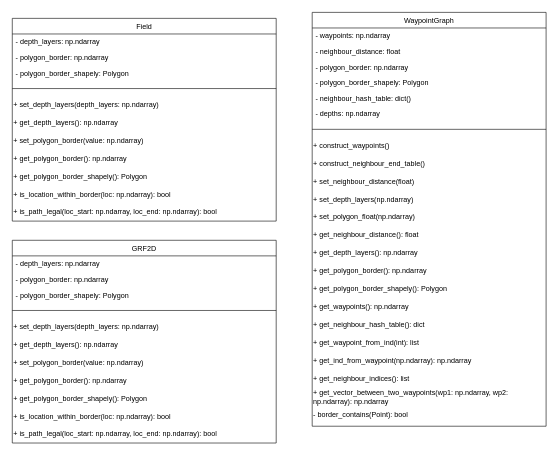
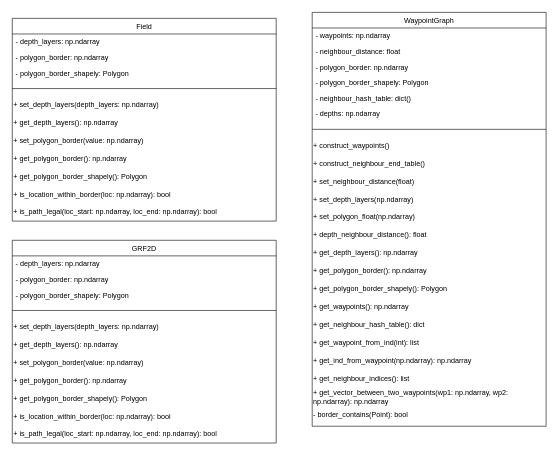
  <mxCell id="0" />
  <mxCell id="1" parent="0" />
  <mxCell id="2" value="WaypointGraph" style="swimlane;fontStyle=0;align=center;verticalAlign=top;childLayout=stackLayout;horizontal=1;startSize=26;horizontalStack=0;resizeParent=1;resizeLast=0;collapsible=1;marginBottom=0;rounded=0;shadow=0;strokeWidth=1;" parent="1" vertex="1"><mxGeometry x="520" y="20" width="390" height="690" as="geometry"><mxRectangle x="130" y="380" width="160" height="26" as="alternateBounds" /></mxGeometry></mxCell>
  <mxCell id="3" value="- waypoints: np.ndarray" style="text;align=left;verticalAlign=top;spacingLeft=4;spacingRight=4;overflow=hidden;rotatable=0;points=[[0,0.5],[1,0.5]];portConstraint=eastwest;rounded=0;shadow=0;html=0;" parent="2" vertex="1"><mxGeometry y="26" width="390" height="26" as="geometry" /></mxCell>
  <mxCell id="4" value="- neighbour_distance: float" style="text;align=left;verticalAlign=top;spacingLeft=4;spacingRight=4;overflow=hidden;rotatable=0;points=[[0,0.5],[1,0.5]];portConstraint=eastwest;rounded=0;shadow=0;html=0;" parent="2" vertex="1"><mxGeometry y="52" width="390" height="26" as="geometry" /></mxCell>
  <mxCell id="5" value="- polygon_border: np.ndarray" style="text;align=left;verticalAlign=top;spacingLeft=4;spacingRight=4;overflow=hidden;rotatable=0;points=[[0,0.5],[1,0.5]];portConstraint=eastwest;rounded=0;shadow=0;html=0;" parent="2" vertex="1"><mxGeometry y="78" width="390" height="26" as="geometry" /></mxCell>
  <mxCell id="6" value="- polygon_border_shapely: Polygon" style="text;align=left;verticalAlign=top;spacingLeft=4;spacingRight=4;overflow=hidden;rotatable=0;points=[[0,0.5],[1,0.5]];portConstraint=eastwest;rounded=0;shadow=0;html=0;" parent="2" vertex="1"><mxGeometry y="104" width="390" height="26" as="geometry" /></mxCell>
  <mxCell id="7" value="- neighbour_hash_table: dict()" style="text;align=left;verticalAlign=top;spacingLeft=4;spacingRight=4;overflow=hidden;rotatable=0;points=[[0,0.5],[1,0.5]];portConstraint=eastwest;rounded=0;shadow=0;html=0;" parent="2" vertex="1"><mxGeometry y="130" width="390" height="26" as="geometry" /></mxCell>
  <mxCell id="8" value="- depths: np.ndarray" style="text;align=left;verticalAlign=top;spacingLeft=4;spacingRight=4;overflow=hidden;rotatable=0;points=[[0,0.5],[1,0.5]];portConstraint=eastwest;rounded=0;shadow=0;html=0;" parent="2" vertex="1"><mxGeometry y="156" width="390" height="26" as="geometry" /></mxCell>
  <mxCell id="9" value="" style="line;html=1;strokeWidth=1;align=left;verticalAlign=middle;spacingTop=-1;spacingLeft=3;spacingRight=3;rotatable=0;labelPosition=right;points=[];portConstraint=eastwest;" parent="2" vertex="1"><mxGeometry y="182" width="390" height="26" as="geometry" /></mxCell>
  <mxCell id="10" value="+ construct_waypoints()" style="text;html=1;strokeColor=none;fillColor=none;align=left;verticalAlign=middle;whiteSpace=wrap;rounded=0;" parent="2" vertex="1"><mxGeometry y="208" width="390" height="30" as="geometry" /></mxCell>
  <mxCell id="11" value="+ construct_neighbour_end_table()" style="text;html=1;strokeColor=none;fillColor=none;align=left;verticalAlign=middle;whiteSpace=wrap;rounded=0;" parent="2" vertex="1"><mxGeometry y="238" width="390" height="30" as="geometry" /></mxCell>
  <mxCell id="12" value="+ set_neighbour_distance(float)" style="text;html=1;strokeColor=none;fillColor=none;align=left;verticalAlign=middle;whiteSpace=wrap;rounded=0;" parent="2" vertex="1"><mxGeometry y="268" width="390" height="30" as="geometry" /></mxCell>
  <mxCell id="13" value="+ set_depth_layers(np.ndarray)" style="text;html=1;strokeColor=none;fillColor=none;align=left;verticalAlign=middle;whiteSpace=wrap;rounded=0;" parent="2" vertex="1"><mxGeometry y="298" width="390" height="28" as="geometry" /></mxCell>
  <mxCell id="14" value="+ set_polygon_float(np.ndarray)" style="text;html=1;strokeColor=none;fillColor=none;align=left;verticalAlign=middle;whiteSpace=wrap;rounded=0;" parent="2" vertex="1"><mxGeometry y="326" width="390" height="30" as="geometry" /></mxCell>
- <mxCell id="15" value="+ get_neighbour_distance(): float" style="text;html=1;strokeColor=none;fillColor=none;align=left;verticalAlign=middle;whiteSpace=wrap;rounded=0;" parent="2" vertex="1"><mxGeometry y="356" width="390" height="30" as="geometry" /></mxCell>
+ <mxCell id="15" value="+ depth_neighbour_distance(): float" style="text;html=1;strokeColor=none;fillColor=none;align=left;verticalAlign=middle;whiteSpace=wrap;rounded=0;" parent="2" vertex="1"><mxGeometry y="356" width="390" height="30" as="geometry" /></mxCell>
  <mxCell id="16" value="+ get_depth_layers(): np.ndarray" style="text;html=1;strokeColor=none;fillColor=none;align=left;verticalAlign=middle;whiteSpace=wrap;rounded=0;" parent="2" vertex="1"><mxGeometry y="386" width="390" height="30" as="geometry" /></mxCell>
  <mxCell id="17" value="+ get_polygon_border(): np.ndarray" style="text;html=1;strokeColor=none;fillColor=none;align=left;verticalAlign=middle;whiteSpace=wrap;rounded=0;" parent="2" vertex="1"><mxGeometry y="416" width="390" height="30" as="geometry" /></mxCell>
  <mxCell id="18" value="+ get_polygon_border_shapely(): Polygon" style="text;html=1;strokeColor=none;fillColor=none;align=left;verticalAlign=middle;whiteSpace=wrap;rounded=0;" parent="2" vertex="1"><mxGeometry y="446" width="390" height="30" as="geometry" /></mxCell>
  <mxCell id="19" value="+ get_waypoints(): np.ndarray" style="text;html=1;strokeColor=none;fillColor=none;align=left;verticalAlign=middle;whiteSpace=wrap;rounded=0;" parent="2" vertex="1"><mxGeometry y="476" width="390" height="30" as="geometry" /></mxCell>
  <mxCell id="20" value="+ get_neighbour_hash_table(): dict" style="text;html=1;strokeColor=none;fillColor=none;align=left;verticalAlign=middle;whiteSpace=wrap;rounded=0;" parent="2" vertex="1"><mxGeometry y="506" width="390" height="30" as="geometry" /></mxCell>
  <mxCell id="21" value="+ get_waypoint_from_ind(int): list" style="text;html=1;strokeColor=none;fillColor=none;align=left;verticalAlign=middle;whiteSpace=wrap;rounded=0;" parent="2" vertex="1"><mxGeometry y="536" width="390" height="30" as="geometry" /></mxCell>
  <mxCell id="22" value="+ get_ind_from_waypoint(np.ndarray): np.ndarray" style="text;html=1;strokeColor=none;fillColor=none;align=left;verticalAlign=middle;whiteSpace=wrap;rounded=0;" parent="2" vertex="1"><mxGeometry y="566" width="390" height="30" as="geometry" /></mxCell>
  <mxCell id="23" value="+ get_neighbour_indices(): list" style="text;html=1;strokeColor=none;fillColor=none;align=left;verticalAlign=middle;whiteSpace=wrap;rounded=0;" parent="2" vertex="1"><mxGeometry y="596" width="390" height="30" as="geometry" /></mxCell>
  <mxCell id="24" value="+ get_vector_between_two_waypoints(wp1: np.ndarray, wp2: np.ndarray): np.ndarray" style="text;html=1;strokeColor=none;fillColor=none;align=left;verticalAlign=middle;whiteSpace=wrap;rounded=0;" parent="2" vertex="1"><mxGeometry y="626" width="390" height="30" as="geometry" /></mxCell>
  <mxCell id="25" value="- border_contains(Point): bool" style="text;html=1;strokeColor=none;fillColor=none;align=left;verticalAlign=middle;whiteSpace=wrap;rounded=0;" parent="2" vertex="1"><mxGeometry y="656" width="390" height="30" as="geometry" /></mxCell>
  <mxCell id="26" value="Field" style="swimlane;fontStyle=0;align=center;verticalAlign=top;childLayout=stackLayout;horizontal=1;startSize=26;horizontalStack=0;resizeParent=1;resizeLast=0;collapsible=1;marginBottom=0;rounded=0;shadow=0;strokeWidth=1;" vertex="1" parent="1"><mxGeometry x="20" y="30" width="440" height="338" as="geometry"><mxRectangle x="130" y="380" width="160" height="26" as="alternateBounds" /></mxGeometry></mxCell>
  <mxCell id="27" value="- depth_layers: np.ndarray" style="text;align=left;verticalAlign=top;spacingLeft=4;spacingRight=4;overflow=hidden;rotatable=0;points=[[0,0.5],[1,0.5]];portConstraint=eastwest;rounded=0;shadow=0;html=0;" vertex="1" parent="26"><mxGeometry y="26" width="440" height="26" as="geometry" /></mxCell>
  <mxCell id="28" value="- polygon_border: np.ndarray" style="text;align=left;verticalAlign=top;spacingLeft=4;spacingRight=4;overflow=hidden;rotatable=0;points=[[0,0.5],[1,0.5]];portConstraint=eastwest;rounded=0;shadow=0;html=0;" vertex="1" parent="26"><mxGeometry y="52" width="440" height="26" as="geometry" /></mxCell>
  <mxCell id="29" value="- polygon_border_shapely: Polygon" style="text;align=left;verticalAlign=top;spacingLeft=4;spacingRight=4;overflow=hidden;rotatable=0;points=[[0,0.5],[1,0.5]];portConstraint=eastwest;rounded=0;shadow=0;html=0;" vertex="1" parent="26"><mxGeometry y="78" width="440" height="26" as="geometry" /></mxCell>
  <mxCell id="30" value="" style="line;html=1;strokeWidth=1;align=left;verticalAlign=middle;spacingTop=-1;spacingLeft=3;spacingRight=3;rotatable=0;labelPosition=right;points=[];portConstraint=eastwest;" vertex="1" parent="26"><mxGeometry y="104" width="440" height="26" as="geometry" /></mxCell>
  <mxCell id="31" value="+ set_depth_layers(depth_layers: np.ndarray)" style="text;html=1;strokeColor=none;fillColor=none;align=left;verticalAlign=middle;whiteSpace=wrap;rounded=0;" vertex="1" parent="26"><mxGeometry y="130" width="440" height="30" as="geometry" /></mxCell>
  <mxCell id="32" value="+ get_depth_layers(): np.ndarray" style="text;html=1;strokeColor=none;fillColor=none;align=left;verticalAlign=middle;whiteSpace=wrap;rounded=0;" vertex="1" parent="26"><mxGeometry y="160" width="440" height="30" as="geometry" /></mxCell>
  <mxCell id="33" value="+ set_polygon_border(value: np.ndarray)" style="text;html=1;strokeColor=none;fillColor=none;align=left;verticalAlign=middle;whiteSpace=wrap;rounded=0;" vertex="1" parent="26"><mxGeometry y="190" width="440" height="30" as="geometry" /></mxCell>
  <mxCell id="34" value="+ get_polygon_border(): np.ndarray" style="text;html=1;strokeColor=none;fillColor=none;align=left;verticalAlign=middle;whiteSpace=wrap;rounded=0;" vertex="1" parent="26"><mxGeometry y="220" width="440" height="30" as="geometry" /></mxCell>
  <mxCell id="35" value="+ get_polygon_border_shapely(): Polygon" style="text;html=1;strokeColor=none;fillColor=none;align=left;verticalAlign=middle;whiteSpace=wrap;rounded=0;" vertex="1" parent="26"><mxGeometry y="250" width="440" height="30" as="geometry" /></mxCell>
  <mxCell id="36" value="+ is_location_within_border(loc: np.ndarray): bool" style="text;html=1;strokeColor=none;fillColor=none;align=left;verticalAlign=middle;whiteSpace=wrap;rounded=0;" vertex="1" parent="26"><mxGeometry y="280" width="440" height="28" as="geometry" /></mxCell>
  <mxCell id="37" value="+ is_path_legal(loc_start: np.ndarray, loc_end: np.ndarray): bool" style="text;html=1;strokeColor=none;fillColor=none;align=left;verticalAlign=middle;whiteSpace=wrap;rounded=0;" vertex="1" parent="26"><mxGeometry y="308" width="440" height="30" as="geometry" /></mxCell>
  <mxCell id="38" value="GRF2D" style="swimlane;fontStyle=0;align=center;verticalAlign=top;childLayout=stackLayout;horizontal=1;startSize=26;horizontalStack=0;resizeParent=1;resizeLast=0;collapsible=1;marginBottom=0;rounded=0;shadow=0;strokeWidth=1;" vertex="1" parent="1"><mxGeometry x="20" y="400" width="440" height="338" as="geometry"><mxRectangle x="130" y="380" width="160" height="26" as="alternateBounds" /></mxGeometry></mxCell>
  <mxCell id="39" value="- depth_layers: np.ndarray" style="text;align=left;verticalAlign=top;spacingLeft=4;spacingRight=4;overflow=hidden;rotatable=0;points=[[0,0.5],[1,0.5]];portConstraint=eastwest;rounded=0;shadow=0;html=0;" vertex="1" parent="38"><mxGeometry y="26" width="440" height="26" as="geometry" /></mxCell>
  <mxCell id="40" value="- polygon_border: np.ndarray" style="text;align=left;verticalAlign=top;spacingLeft=4;spacingRight=4;overflow=hidden;rotatable=0;points=[[0,0.5],[1,0.5]];portConstraint=eastwest;rounded=0;shadow=0;html=0;" vertex="1" parent="38"><mxGeometry y="52" width="440" height="26" as="geometry" /></mxCell>
  <mxCell id="41" value="- polygon_border_shapely: Polygon" style="text;align=left;verticalAlign=top;spacingLeft=4;spacingRight=4;overflow=hidden;rotatable=0;points=[[0,0.5],[1,0.5]];portConstraint=eastwest;rounded=0;shadow=0;html=0;" vertex="1" parent="38"><mxGeometry y="78" width="440" height="26" as="geometry" /></mxCell>
  <mxCell id="42" value="" style="line;html=1;strokeWidth=1;align=left;verticalAlign=middle;spacingTop=-1;spacingLeft=3;spacingRight=3;rotatable=0;labelPosition=right;points=[];portConstraint=eastwest;" vertex="1" parent="38"><mxGeometry y="104" width="440" height="26" as="geometry" /></mxCell>
  <mxCell id="43" value="+ set_depth_layers(depth_layers: np.ndarray)" style="text;html=1;strokeColor=none;fillColor=none;align=left;verticalAlign=middle;whiteSpace=wrap;rounded=0;" vertex="1" parent="38"><mxGeometry y="130" width="440" height="30" as="geometry" /></mxCell>
  <mxCell id="44" value="+ get_depth_layers(): np.ndarray" style="text;html=1;strokeColor=none;fillColor=none;align=left;verticalAlign=middle;whiteSpace=wrap;rounded=0;" vertex="1" parent="38"><mxGeometry y="160" width="440" height="30" as="geometry" /></mxCell>
  <mxCell id="45" value="+ set_polygon_border(value: np.ndarray)" style="text;html=1;strokeColor=none;fillColor=none;align=left;verticalAlign=middle;whiteSpace=wrap;rounded=0;" vertex="1" parent="38"><mxGeometry y="190" width="440" height="30" as="geometry" /></mxCell>
  <mxCell id="46" value="+ get_polygon_border(): np.ndarray" style="text;html=1;strokeColor=none;fillColor=none;align=left;verticalAlign=middle;whiteSpace=wrap;rounded=0;" vertex="1" parent="38"><mxGeometry y="220" width="440" height="30" as="geometry" /></mxCell>
  <mxCell id="47" value="+ get_polygon_border_shapely(): Polygon" style="text;html=1;strokeColor=none;fillColor=none;align=left;verticalAlign=middle;whiteSpace=wrap;rounded=0;" vertex="1" parent="38"><mxGeometry y="250" width="440" height="30" as="geometry" /></mxCell>
  <mxCell id="48" value="+ is_location_within_border(loc: np.ndarray): bool" style="text;html=1;strokeColor=none;fillColor=none;align=left;verticalAlign=middle;whiteSpace=wrap;rounded=0;" vertex="1" parent="38"><mxGeometry y="280" width="440" height="28" as="geometry" /></mxCell>
  <mxCell id="49" value="+ is_path_legal(loc_start: np.ndarray, loc_end: np.ndarray): bool" style="text;html=1;strokeColor=none;fillColor=none;align=left;verticalAlign=middle;whiteSpace=wrap;rounded=0;" vertex="1" parent="38"><mxGeometry y="308" width="440" height="30" as="geometry" /></mxCell>
